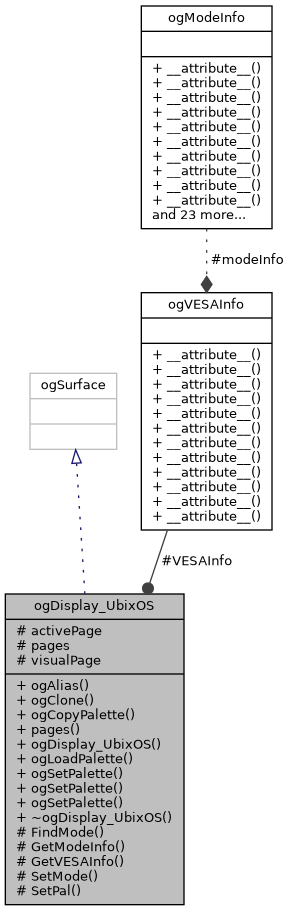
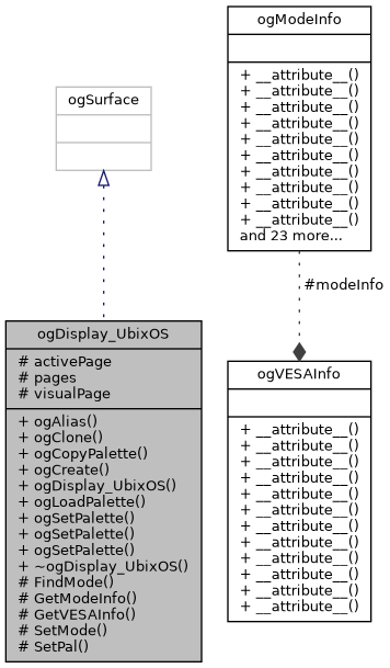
  digraph {
    node [color=black fillcolor=white fontname=Helvetica fontsize=10 shape=record style=filled]
    edge [color=grey25 fontname=Helvetica fontsize=10 labelfontname=Helvetica labelfontsize=10 style=dotted]
-   n1 [fillcolor=grey75 fontcolor=black height=0.2 label="{ogDisplay_UbixOS\n|# activePage\l# pages\l# visualPage\l|+ ogAlias()\l+ ogClone()\l+ ogCopyPalette()\l+ pages()\l+ ogDisplay_UbixOS()\l+ ogLoadPalette()\l+ ogSetPalette()\l+ ogSetPalette()\l+ ogSetPalette()\l+ ~ogDisplay_UbixOS()\l# FindMode()\l# GetModeInfo()\l# GetVESAInfo()\l# SetMode()\l# SetPal()\l}" width=0.4]
+   n1 [fillcolor=grey75 fontcolor=black height=0.2 label="{ogDisplay_UbixOS\n|# activePage\l# pages\l# visualPage\l|+ ogAlias()\l+ ogClone()\l+ ogCopyPalette()\l+ ogCreate()\l+ ogDisplay_UbixOS()\l+ ogLoadPalette()\l+ ogSetPalette()\l+ ogSetPalette()\l+ ogSetPalette()\l+ ~ogDisplay_UbixOS()\l# FindMode()\l# GetModeInfo()\l# GetVESAInfo()\l# SetMode()\l# SetPal()\l}" width=0.4]
    n2 [color=grey75 height=0.2 label="{ogSurface\n||}" width=0.4]
    n3 [height=0.2 label="{ogVESAInfo\n||+ __attribute__()\l+ __attribute__()\l+ __attribute__()\l+ __attribute__()\l+ __attribute__()\l+ __attribute__()\l+ __attribute__()\l+ __attribute__()\l+ __attribute__()\l+ __attribute__()\l+ __attribute__()\l+ __attribute__()\l}" width=0.4]
    n4 [height=0.2 label="{ogModeInfo\n||+ __attribute__()\l+ __attribute__()\l+ __attribute__()\l+ __attribute__()\l+ __attribute__()\l+ __attribute__()\l+ __attribute__()\l+ __attribute__()\l+ __attribute__()\l+ __attribute__()\land 23 more...\l}" width=0.4]
    n2 -> n1 [arrowtail=onormal color=midnightblue dir=back]
-   n3 -> n1 [arrowhead=dot label=" #VESAInfo" style=solid]
    n4 -> n3 [arrowhead=diamond label=" #modeInfo"]
  }
